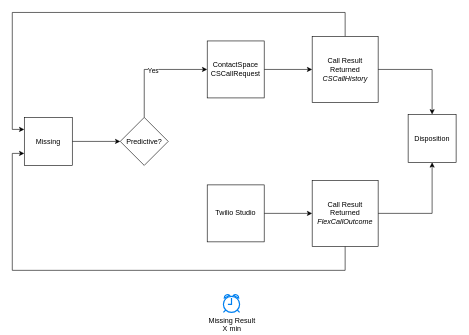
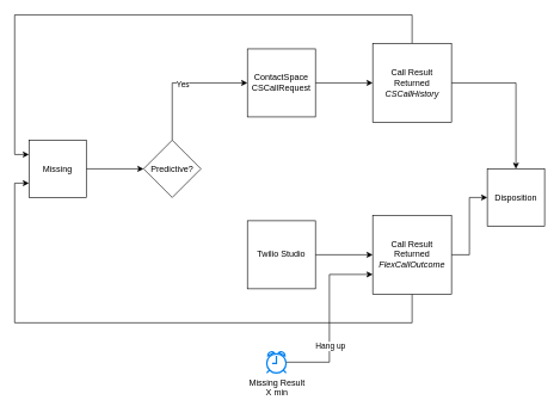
  <mxCell id="0" />
  <mxCell id="1" parent="0" />
  <mxCell id="2" value="" style="edgeStyle=orthogonalEdgeStyle;rounded=0;orthogonalLoop=1;jettySize=auto;html=1;" parent="1" source="3" target="6" edge="1"><mxGeometry relative="1" as="geometry" /></mxCell>
  <mxCell id="3" value="Missing" style="whiteSpace=wrap;html=1;aspect=fixed;" parent="1" vertex="1"><mxGeometry x="40" y="195" width="80" height="80" as="geometry" /></mxCell>
  <mxCell id="4" style="edgeStyle=orthogonalEdgeStyle;rounded=0;orthogonalLoop=1;jettySize=auto;html=1;entryX=0;entryY=0.5;entryDx=0;entryDy=0;" parent="1" source="6" target="8" edge="1"><mxGeometry relative="1" as="geometry"><Array as="points"><mxPoint x="240" y="115" /></Array></mxGeometry></mxCell>
  <mxCell id="5" value="Yes" style="edgeLabel;html=1;align=center;verticalAlign=middle;resizable=0;points=[];" parent="4" vertex="1" connectable="0"><mxGeometry relative="1" as="geometry"><mxPoint x="1" y="1" as="offset" /></mxGeometry></mxCell>
  <mxCell id="6" value="Predictive?" style="rhombus;whiteSpace=wrap;html=1;" parent="1" vertex="1"><mxGeometry x="200" y="195" width="80" height="80" as="geometry" /></mxCell>
  <mxCell id="7" style="edgeStyle=orthogonalEdgeStyle;rounded=0;orthogonalLoop=1;jettySize=auto;html=1;entryX=0;entryY=0.5;entryDx=0;entryDy=0;" parent="1" source="8" target="16" edge="1"><mxGeometry relative="1" as="geometry" /></mxCell>
  <mxCell id="8" value="ContactSpace&lt;br&gt;CSCallRequest" style="whiteSpace=wrap;html=1;aspect=fixed;" parent="1" vertex="1"><mxGeometry x="345" y="67.5" width="95" height="95" as="geometry" /></mxCell>
  <mxCell id="9" style="edgeStyle=orthogonalEdgeStyle;rounded=0;orthogonalLoop=1;jettySize=auto;html=1;entryX=0;entryY=0.5;entryDx=0;entryDy=0;" parent="1" source="10" target="13" edge="1"><mxGeometry relative="1" as="geometry"><mxPoint x="510" y="355" as="targetPoint" /></mxGeometry></mxCell>
  <mxCell id="10" value="Twilio Studio" style="whiteSpace=wrap;html=1;aspect=fixed;" parent="1" vertex="1"><mxGeometry x="345" y="307.5" width="95" height="95" as="geometry" /></mxCell>
  <mxCell id="11" style="edgeStyle=orthogonalEdgeStyle;rounded=0;orthogonalLoop=1;jettySize=auto;html=1;entryX=0;entryY=0.75;entryDx=0;entryDy=0;" parent="1" source="13" target="3" edge="1"><mxGeometry relative="1" as="geometry"><Array as="points"><mxPoint x="575" y="450" /><mxPoint x="20" y="450" /><mxPoint x="20" y="255" /></Array></mxGeometry></mxCell>
  <mxCell id="12" style="edgeStyle=orthogonalEdgeStyle;rounded=0;orthogonalLoop=1;jettySize=auto;html=1;" parent="1" source="13" target="20" edge="1"><mxGeometry relative="1" as="geometry" /></mxCell>
  <mxCell id="13" value="Call Result Returned&lt;br&gt;&lt;i&gt;FlexCallOutcome&lt;/i&gt;" style="whiteSpace=wrap;html=1;aspect=fixed;" parent="1" vertex="1"><mxGeometry x="520" y="300" width="110" height="110" as="geometry" /></mxCell>
  <mxCell id="14" style="edgeStyle=orthogonalEdgeStyle;rounded=0;orthogonalLoop=1;jettySize=auto;html=1;entryX=0;entryY=0.25;entryDx=0;entryDy=0;" parent="1" source="16" target="3" edge="1"><mxGeometry relative="1" as="geometry"><Array as="points"><mxPoint x="575" y="20" /><mxPoint x="20" y="20" /><mxPoint x="20" y="215" /></Array></mxGeometry></mxCell>
  <mxCell id="15" style="edgeStyle=orthogonalEdgeStyle;rounded=0;orthogonalLoop=1;jettySize=auto;html=1;" parent="1" source="16" target="20" edge="1"><mxGeometry relative="1" as="geometry" /></mxCell>
  <mxCell id="16" value="Call Result Returned&lt;br&gt;&lt;i&gt;CSCallHistory&lt;/i&gt;" style="whiteSpace=wrap;html=1;aspect=fixed;" parent="1" vertex="1"><mxGeometry x="520" y="60" width="110" height="110" as="geometry" /></mxCell>
+ <mxCell id="17" style="edgeStyle=orthogonalEdgeStyle;rounded=0;orthogonalLoop=1;jettySize=auto;html=1;entryX=0;entryY=0.75;entryDx=0;entryDy=0;" parent="1" source="19" target="13" edge="1"><mxGeometry relative="1" as="geometry" /></mxCell>
+ <mxCell id="18" value="Hang up" style="edgeLabel;html=1;align=center;verticalAlign=middle;resizable=0;points=[];" parent="17" vertex="1" connectable="0"><mxGeometry x="-0.322" relative="1" as="geometry"><mxPoint x="1" as="offset" /></mxGeometry></mxCell>
  <mxCell id="19" value="Missing Result&lt;br&gt;X min" style="html=1;verticalLabelPosition=bottom;align=center;labelBackgroundColor=#ffffff;verticalAlign=top;strokeWidth=2;strokeColor=#0080F0;shadow=0;dashed=0;shape=mxgraph.ios7.icons.alarm_clock;" parent="1" vertex="1"><mxGeometry x="372" y="490" width="27" height="30" as="geometry" /></mxCell>
- <mxCell id="20" value="Disposition" style="whiteSpace=wrap;html=1;aspect=fixed;" parent="1" vertex="1"><mxGeometry x="680" y="190" width="80" height="80" as="geometry" /></mxCell>
+ <mxCell id="20" value="Disposition" style="whiteSpace=wrap;html=1;aspect=fixed;" parent="1" vertex="1"><mxGeometry x="680" y="235" width="80" height="80" as="geometry" /></mxCell>
